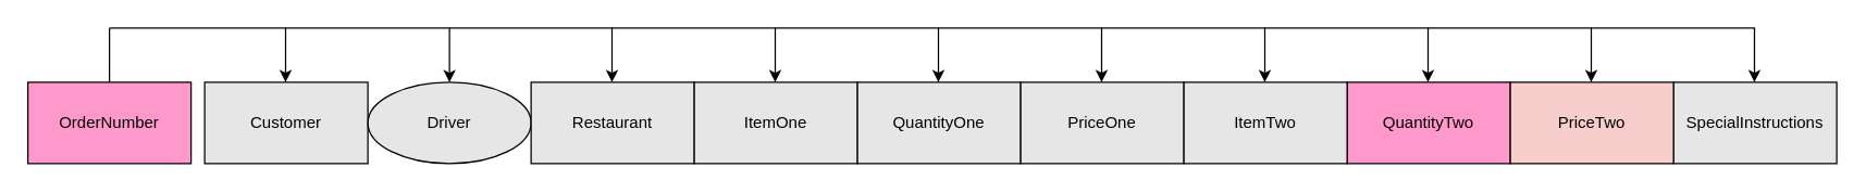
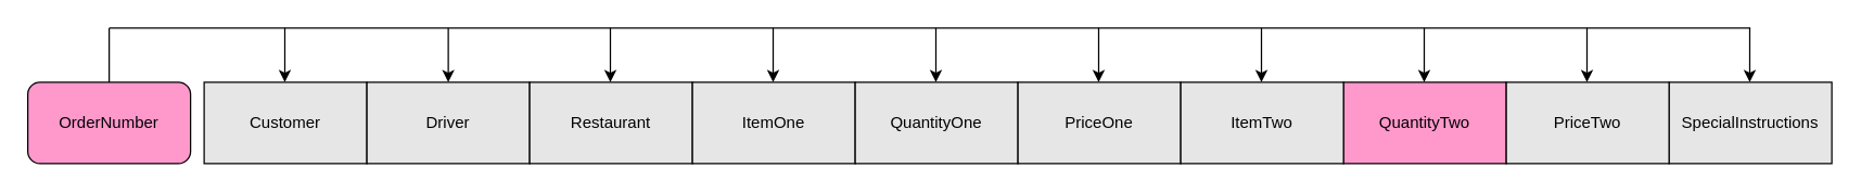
  <mxCell id="0" />
  <mxCell id="1" parent="0" />
- <mxCell id="2" value="OrderNumber" style="rounded=0;whiteSpace=wrap;html=1;fillColor=#FF99CC;" parent="1" vertex="1"><mxGeometry x="20" y="60" width="120" height="60" as="geometry" /></mxCell>
+ <mxCell id="2" value="OrderNumber" style="whiteSpace=wrap;html=1;fillColor=#FF99CC;rounded=1;" parent="1" vertex="1"><mxGeometry x="20" y="60" width="120" height="60" as="geometry" /></mxCell>
  <mxCell id="3" value="Customer" style="rounded=0;whiteSpace=wrap;html=1;fillColor=#E6E6E6;" parent="1" vertex="1"><mxGeometry x="150" y="60" width="120" height="60" as="geometry" /></mxCell>
- <mxCell id="4" value="Driver" style="ellipse;whiteSpace=wrap;html=1;fillColor=#E6E6E6;" parent="1" vertex="1"><mxGeometry x="270" y="60" width="120" height="60" as="geometry" /></mxCell>
+ <mxCell id="4" value="Driver" style="rounded=0;whiteSpace=wrap;html=1;fillColor=#E6E6E6;" parent="1" vertex="1"><mxGeometry x="270" y="60" width="120" height="60" as="geometry" /></mxCell>
  <mxCell id="5" value="" style="endArrow=none;html=1;rounded=0;" parent="1" edge="1"><mxGeometry width="50" height="50" relative="1" as="geometry"><mxPoint x="80" y="20" as="sourcePoint" /><mxPoint x="1290" y="20" as="targetPoint" /></mxGeometry></mxCell>
  <mxCell id="6" value="" style="endArrow=classic;html=1;rounded=0;entryX=0.75;entryY=0;entryDx=0;entryDy=0;" parent="1" edge="1"><mxGeometry width="50" height="50" relative="1" as="geometry"><mxPoint x="209.5" y="20" as="sourcePoint" /><mxPoint x="209.5" y="60" as="targetPoint" /></mxGeometry></mxCell>
  <mxCell id="7" value="" style="endArrow=classic;html=1;rounded=0;entryX=0.5;entryY=0;entryDx=0;entryDy=0;" parent="1" target="4" edge="1"><mxGeometry width="50" height="50" relative="1" as="geometry"><mxPoint x="330" y="20" as="sourcePoint" /><mxPoint x="520" y="20" as="targetPoint" /></mxGeometry></mxCell>
  <mxCell id="8" value="" style="endArrow=none;html=1;rounded=0;entryX=0.5;entryY=0;entryDx=0;entryDy=0;" edge="1" parent="1" target="2"><mxGeometry width="50" height="50" relative="1" as="geometry"><mxPoint x="80" y="20" as="sourcePoint" /><mxPoint x="740" y="120" as="targetPoint" /></mxGeometry></mxCell>
  <mxCell id="9" value="Restaurant" style="rounded=0;whiteSpace=wrap;html=1;fillColor=#E6E6E6;" vertex="1" parent="1"><mxGeometry x="390" y="60" width="120" height="60" as="geometry" /></mxCell>
  <mxCell id="10" value="ItemOne" style="rounded=0;whiteSpace=wrap;html=1;fillColor=#E6E6E6;" vertex="1" parent="1"><mxGeometry x="510" y="60" width="120" height="60" as="geometry" /></mxCell>
  <mxCell id="11" value="SpecialInstructions" style="rounded=0;whiteSpace=wrap;html=1;fillColor=#E6E6E6;" vertex="1" parent="1"><mxGeometry x="1230" y="60" width="120" height="60" as="geometry" /></mxCell>
  <mxCell id="12" value="QuantityTwo" style="rounded=0;whiteSpace=wrap;html=1;fillColor=#ff99cc;" vertex="1" parent="1"><mxGeometry x="990" y="60" width="120" height="60" as="geometry" /></mxCell>
  <mxCell id="13" value="QuantityOne" style="rounded=0;whiteSpace=wrap;html=1;fillColor=#E6E6E6;" vertex="1" parent="1"><mxGeometry x="630" y="60" width="120" height="60" as="geometry" /></mxCell>
  <mxCell id="14" value="PriceOne" style="rounded=0;whiteSpace=wrap;html=1;fillColor=#E6E6E6;" vertex="1" parent="1"><mxGeometry x="750" y="60" width="120" height="60" as="geometry" /></mxCell>
  <mxCell id="15" value="ItemTwo" style="rounded=0;whiteSpace=wrap;html=1;fillColor=#E6E6E6;" vertex="1" parent="1"><mxGeometry x="870" y="60" width="120" height="60" as="geometry" /></mxCell>
- <mxCell id="16" value="PriceTwo" style="rounded=0;whiteSpace=wrap;html=1;fillColor=#f8cecc;" vertex="1" parent="1"><mxGeometry x="1110" y="60" width="120" height="60" as="geometry" /></mxCell>
+ <mxCell id="16" value="PriceTwo" style="rounded=0;whiteSpace=wrap;html=1;fillColor=#E6E6E6;" vertex="1" parent="1"><mxGeometry x="1110" y="60" width="120" height="60" as="geometry" /></mxCell>
  <mxCell id="17" value="" style="endArrow=classic;html=1;rounded=0;entryX=0.5;entryY=0;entryDx=0;entryDy=0;" edge="1" parent="1"><mxGeometry width="50" height="50" relative="1" as="geometry"><mxPoint x="449.5" y="20" as="sourcePoint" /><mxPoint x="449.5" y="60" as="targetPoint" /></mxGeometry></mxCell>
  <mxCell id="18" value="" style="endArrow=classic;html=1;rounded=0;entryX=0.5;entryY=0;entryDx=0;entryDy=0;" edge="1" parent="1"><mxGeometry width="50" height="50" relative="1" as="geometry"><mxPoint x="569.5" y="20" as="sourcePoint" /><mxPoint x="569.5" y="60" as="targetPoint" /></mxGeometry></mxCell>
  <mxCell id="19" value="" style="endArrow=classic;html=1;rounded=0;entryX=0.5;entryY=0;entryDx=0;entryDy=0;" edge="1" parent="1"><mxGeometry width="50" height="50" relative="1" as="geometry"><mxPoint x="689.5" y="20" as="sourcePoint" /><mxPoint x="689.5" y="60" as="targetPoint" /></mxGeometry></mxCell>
  <mxCell id="20" value="" style="endArrow=classic;html=1;rounded=0;entryX=0.5;entryY=0;entryDx=0;entryDy=0;" edge="1" parent="1"><mxGeometry width="50" height="50" relative="1" as="geometry"><mxPoint x="809.5" y="20" as="sourcePoint" /><mxPoint x="809.5" y="60" as="targetPoint" /></mxGeometry></mxCell>
  <mxCell id="21" value="" style="endArrow=classic;html=1;rounded=0;entryX=0.5;entryY=0;entryDx=0;entryDy=0;" edge="1" parent="1"><mxGeometry width="50" height="50" relative="1" as="geometry"><mxPoint x="1049.5" y="20" as="sourcePoint" /><mxPoint x="1049.5" y="60" as="targetPoint" /></mxGeometry></mxCell>
  <mxCell id="22" value="" style="endArrow=classic;html=1;rounded=0;entryX=0.5;entryY=0;entryDx=0;entryDy=0;" edge="1" parent="1"><mxGeometry width="50" height="50" relative="1" as="geometry"><mxPoint x="929.5" y="20" as="sourcePoint" /><mxPoint x="929.5" y="60" as="targetPoint" /></mxGeometry></mxCell>
  <mxCell id="23" value="" style="endArrow=classic;html=1;rounded=0;entryX=0.5;entryY=0;entryDx=0;entryDy=0;" edge="1" parent="1"><mxGeometry width="50" height="50" relative="1" as="geometry"><mxPoint x="1169.5" y="20" as="sourcePoint" /><mxPoint x="1169.5" y="60" as="targetPoint" /></mxGeometry></mxCell>
  <mxCell id="24" value="" style="endArrow=classic;html=1;rounded=0;entryX=0.5;entryY=0;entryDx=0;entryDy=0;" edge="1" parent="1"><mxGeometry width="50" height="50" relative="1" as="geometry"><mxPoint x="1289.5" y="20" as="sourcePoint" /><mxPoint x="1289.5" y="60" as="targetPoint" /></mxGeometry></mxCell>
